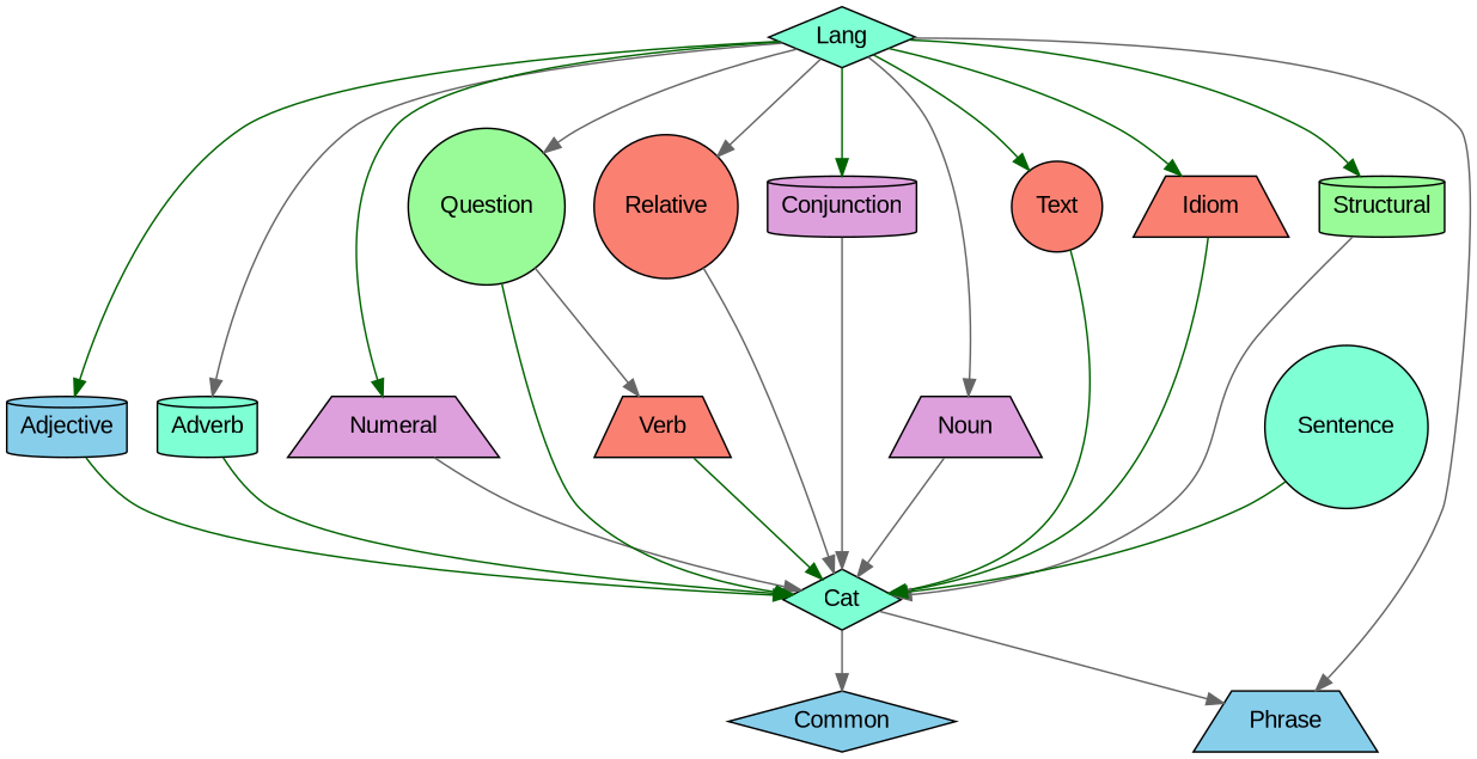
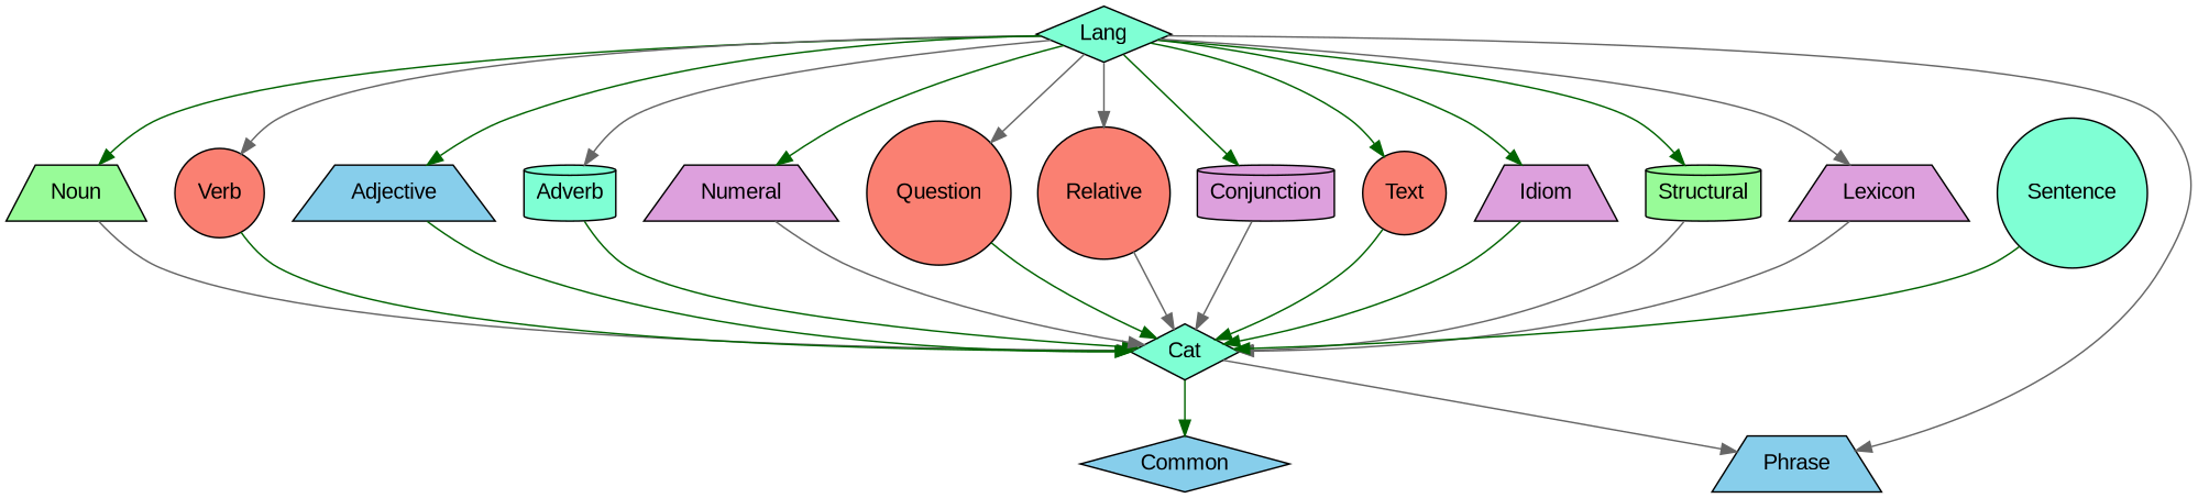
  digraph {
    fontname="Liberation Sans"
    node [fillcolor=aquamarine fontname="Liberation Sans" shape=trapezium style="solid,filled"]
    edge [color=darkgreen fontname="Liberation Sans" style=solid]
    Lang [shape=diamond]
-   Noun [fillcolor=plum]
-   Verb [fillcolor=salmon]
-   Adjective [fillcolor=skyblue shape=cylinder]
+   Noun [fillcolor=palegreen]
+   Verb [fillcolor=salmon shape=circle]
+   Adjective [fillcolor=skyblue]
    Adverb [shape=cylinder]
    Numeral [fillcolor=plum]
-   Question [fillcolor=palegreen shape=circle]
+   Question [fillcolor=salmon shape=circle]
    Relative [fillcolor=salmon shape=circle]
    Conjunction [fillcolor=plum shape=cylinder]
    Phrase [fillcolor=skyblue]
    Text [fillcolor=salmon shape=circle]
-   Idiom [fillcolor=salmon]
+   Idiom [fillcolor=plum]
    Structural [fillcolor=palegreen shape=cylinder]
+   Lexicon [fillcolor=plum]
    Cat [shape=diamond]
    Sentence [shape=circle]
    Common [fillcolor=skyblue shape=diamond]
-   Lang -> Noun [color=gray40]
-   Question -> Verb [color=gray40]
+   Lang -> Noun
+   Lang -> Verb [color=gray40]
    Lang -> Adjective
    Lang -> Adverb [color=gray40]
    Lang -> Numeral
    Lang -> Question [color=gray40]
    Lang -> Relative [color=gray40]
    Lang -> Conjunction
    Lang -> Phrase [color=gray40]
    Lang -> Text
    Lang -> Idiom
    Lang -> Structural
+   Lang -> Lexicon [color=gray40]
    Noun -> Cat [color=gray40]
    Verb -> Cat
    Adjective -> Cat
    Adverb -> Cat
    Numeral -> Cat [color=gray40]
    Question -> Cat
    Relative -> Cat [color=gray40]
    Conjunction -> Cat [color=gray40]
    Text -> Cat
    Idiom -> Cat
    Structural -> Cat [color=gray40]
+   Lexicon -> Cat [color=gray40]
    Cat -> Phrase [color=gray40]
-   Cat -> Common [color=gray40]
+   Cat -> Common
    Sentence -> Cat
  }
